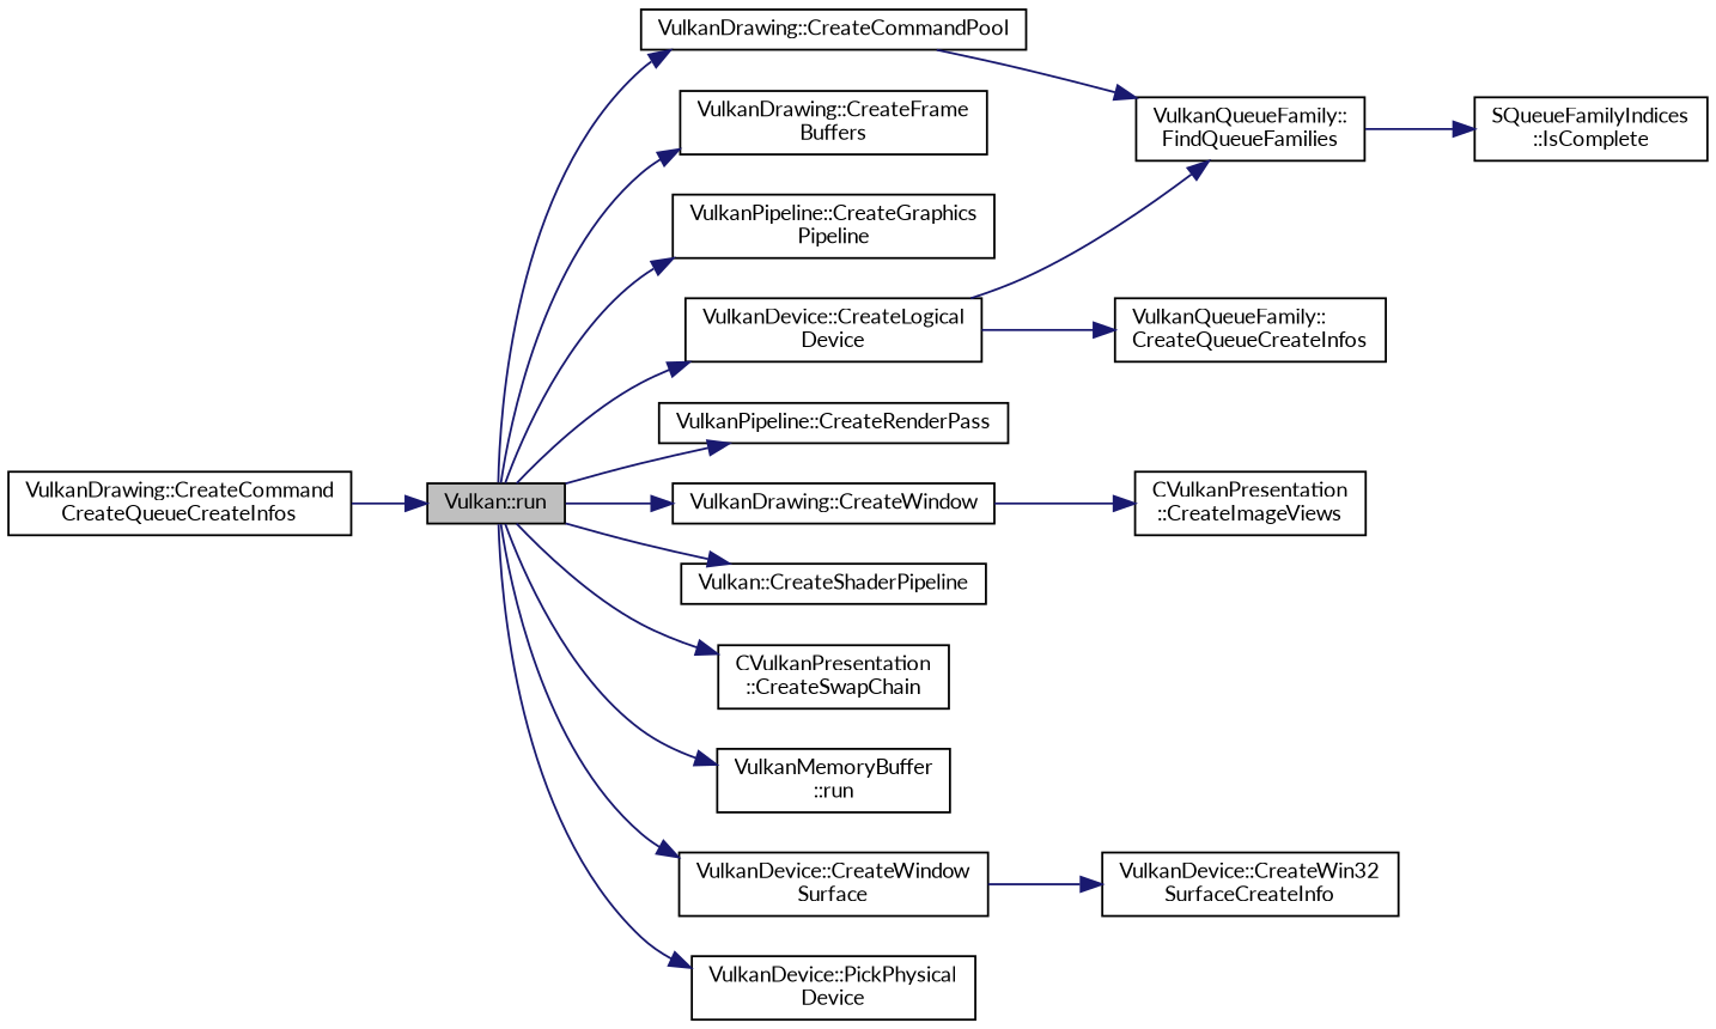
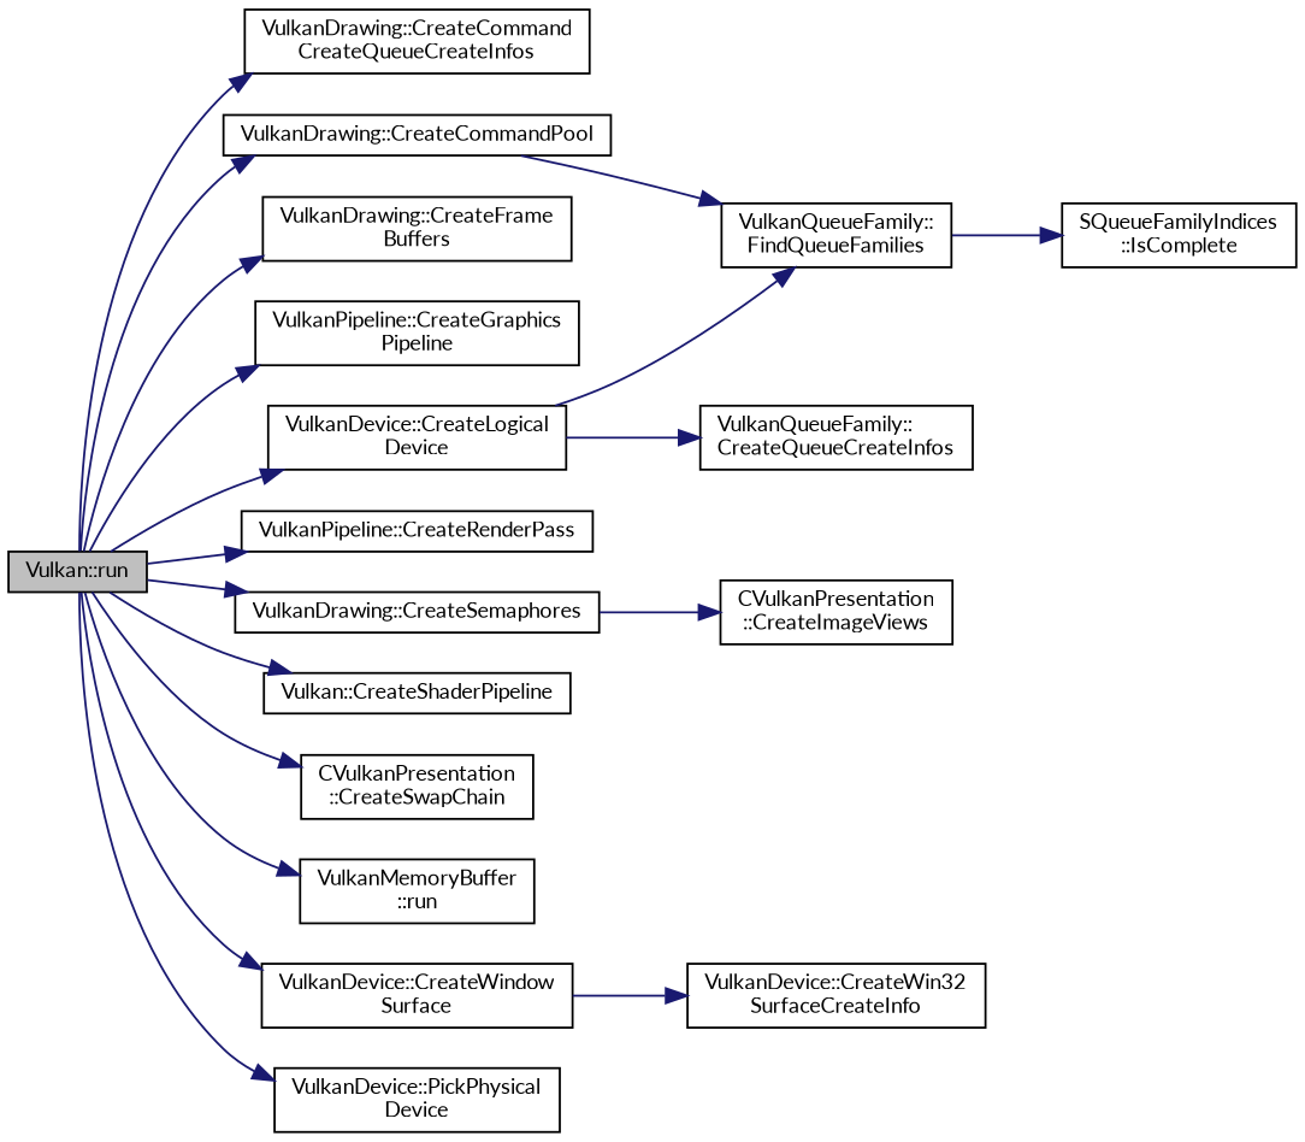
  digraph {
    fontname=Lato
    rankdir=LR
    node [color=black fillcolor=white fontname=Lato fontsize=10 shape=record style=filled]
    edge [color=midnightblue fontname=Lato fontsize=10 labelfontname=Helvetica labelfontsize=10 style=solid]
    n1 [fillcolor=grey75 fontcolor=black height=0.2 label="Vulkan::run" width=0.4]
    n2 [height=0.2 label="VulkanDrawing::CreateCommand\lCreateQueueCreateInfos" width=0.4]
    n3 [height=0.2 label="VulkanDrawing::CreateCommandPool" width=0.4]
    n4 [height=0.2 label="VulkanDrawing::CreateFrame\lBuffers" width=0.4]
    n5 [height=0.2 label="VulkanPipeline::CreateGraphics\lPipeline" width=0.4]
    n6 [height=0.2 label="VulkanDevice::CreateLogical\lDevice" width=0.4]
    n7 [height=0.2 label="VulkanPipeline::CreateRenderPass" width=0.4]
-   n8 [height=0.2 label="VulkanDrawing::CreateWindow" width=0.4]
+   n8 [height=0.2 label="VulkanDrawing::CreateSemaphores" width=0.4]
    n9 [height=0.2 label="Vulkan::CreateShaderPipeline" width=0.4]
    n10 [height=0.2 label="CVulkanPresentation\l::CreateSwapChain" width=0.4]
    n11 [height=0.2 label="VulkanMemoryBuffer\l::run" width=0.4]
    n12 [height=0.2 label="VulkanDevice::CreateWindow\lSurface" width=0.4]
    n13 [height=0.2 label="VulkanDevice::PickPhysical\lDevice" width=0.4]
    n14 [height=0.2 label="VulkanQueueFamily::\lFindQueueFamilies" width=0.4]
    n15 [height=0.2 label="CVulkanPresentation\l::CreateImageViews" width=0.4]
    n16 [height=0.2 label="VulkanQueueFamily::\lCreateQueueCreateInfos" width=0.4]
    n17 [height=0.2 label="VulkanDevice::CreateWin32\lSurfaceCreateInfo" width=0.4]
    n18 [height=0.2 label="SQueueFamilyIndices\l::IsComplete" width=0.4]
-   n2 -> n1
+   n1 -> n2
    n1 -> n3
    n1 -> n4
    n1 -> n5
    n1 -> n6
    n1 -> n7
    n1 -> n8
    n1 -> n9
    n1 -> n10
    n1 -> n11
    n1 -> n12
    n1 -> n13
    n3 -> n14
    n6 -> n14
    n6 -> n16
    n8 -> n15
    n12 -> n17
    n14 -> n18
  }
